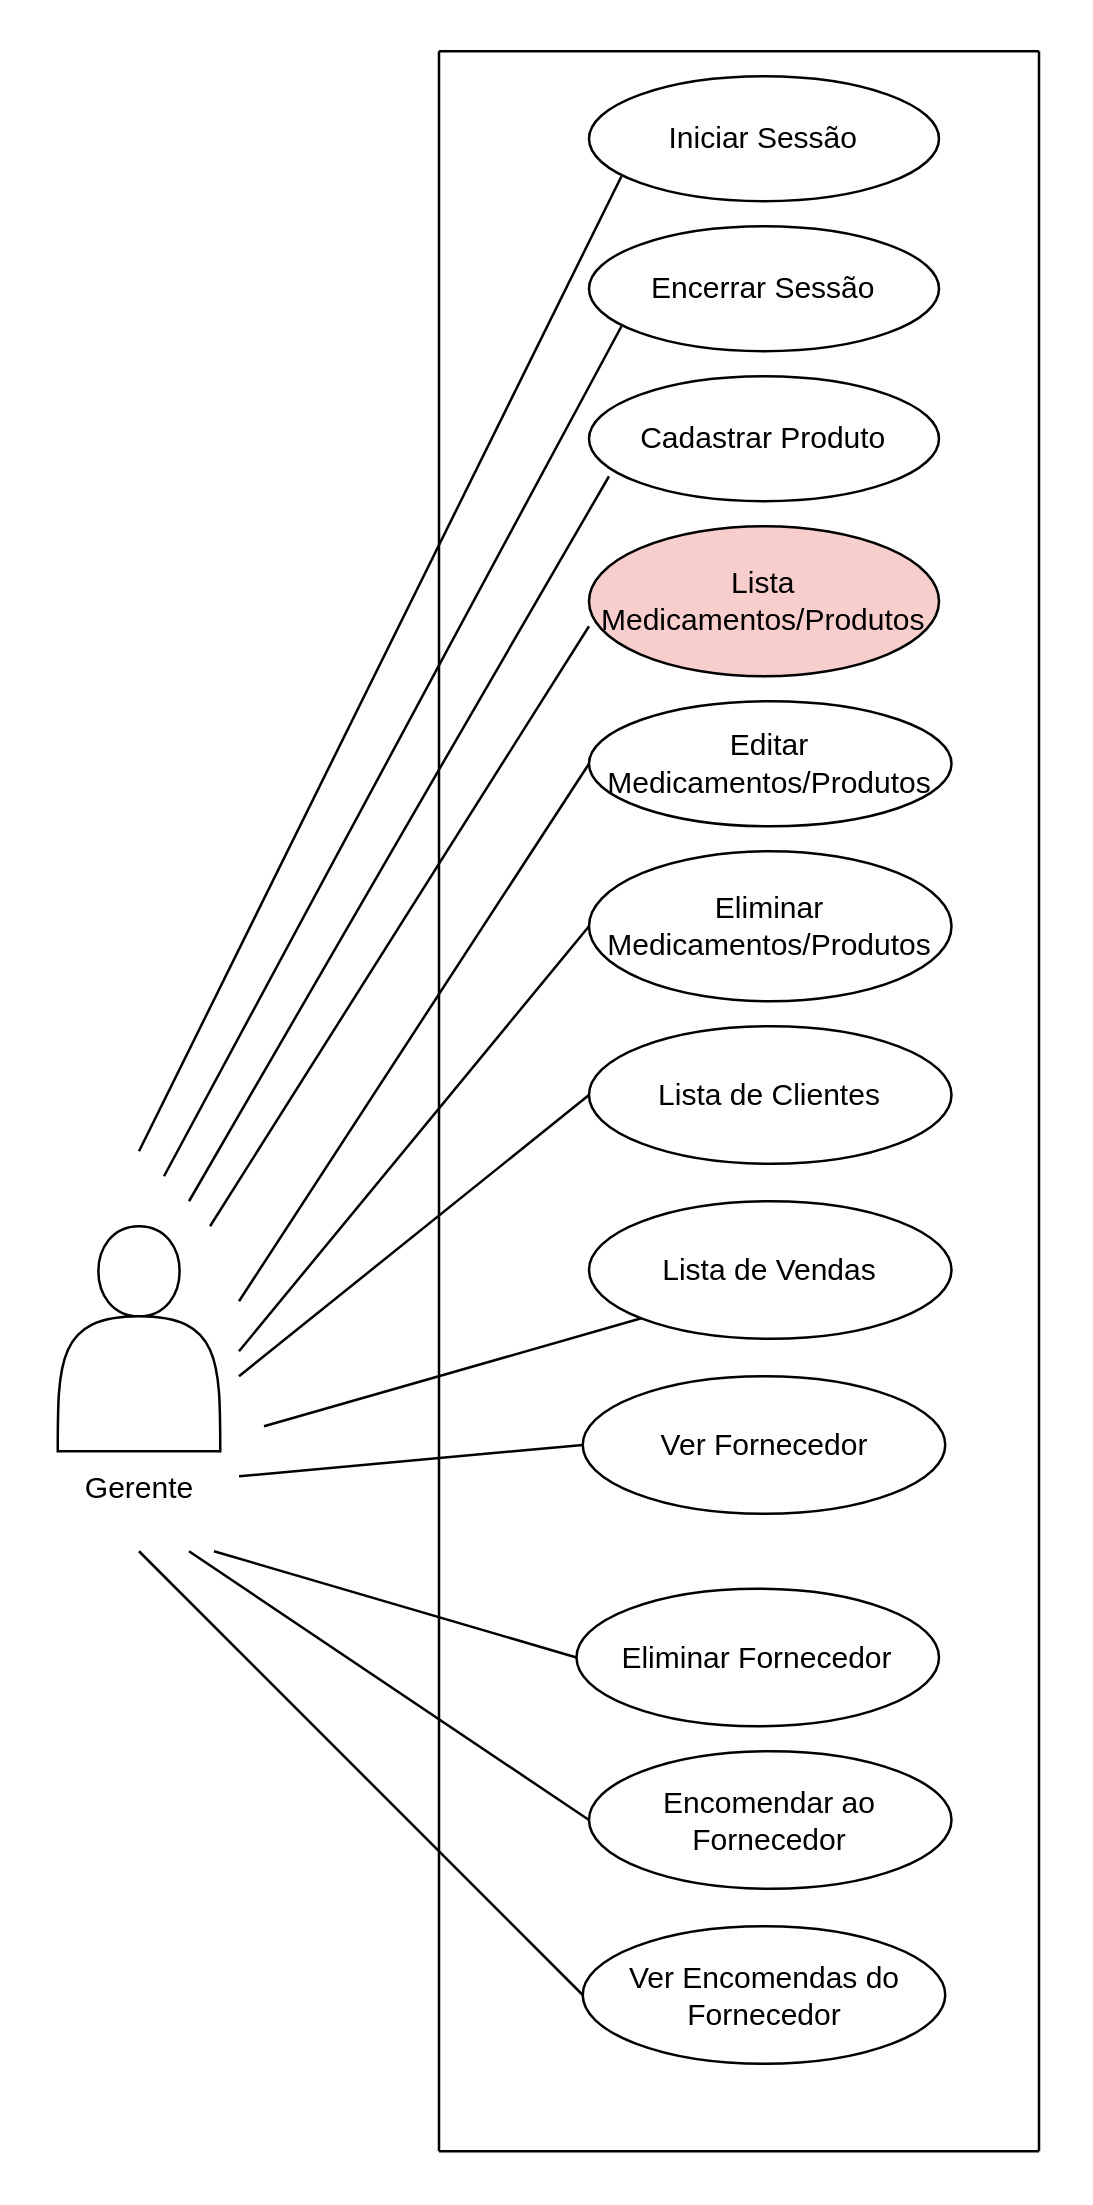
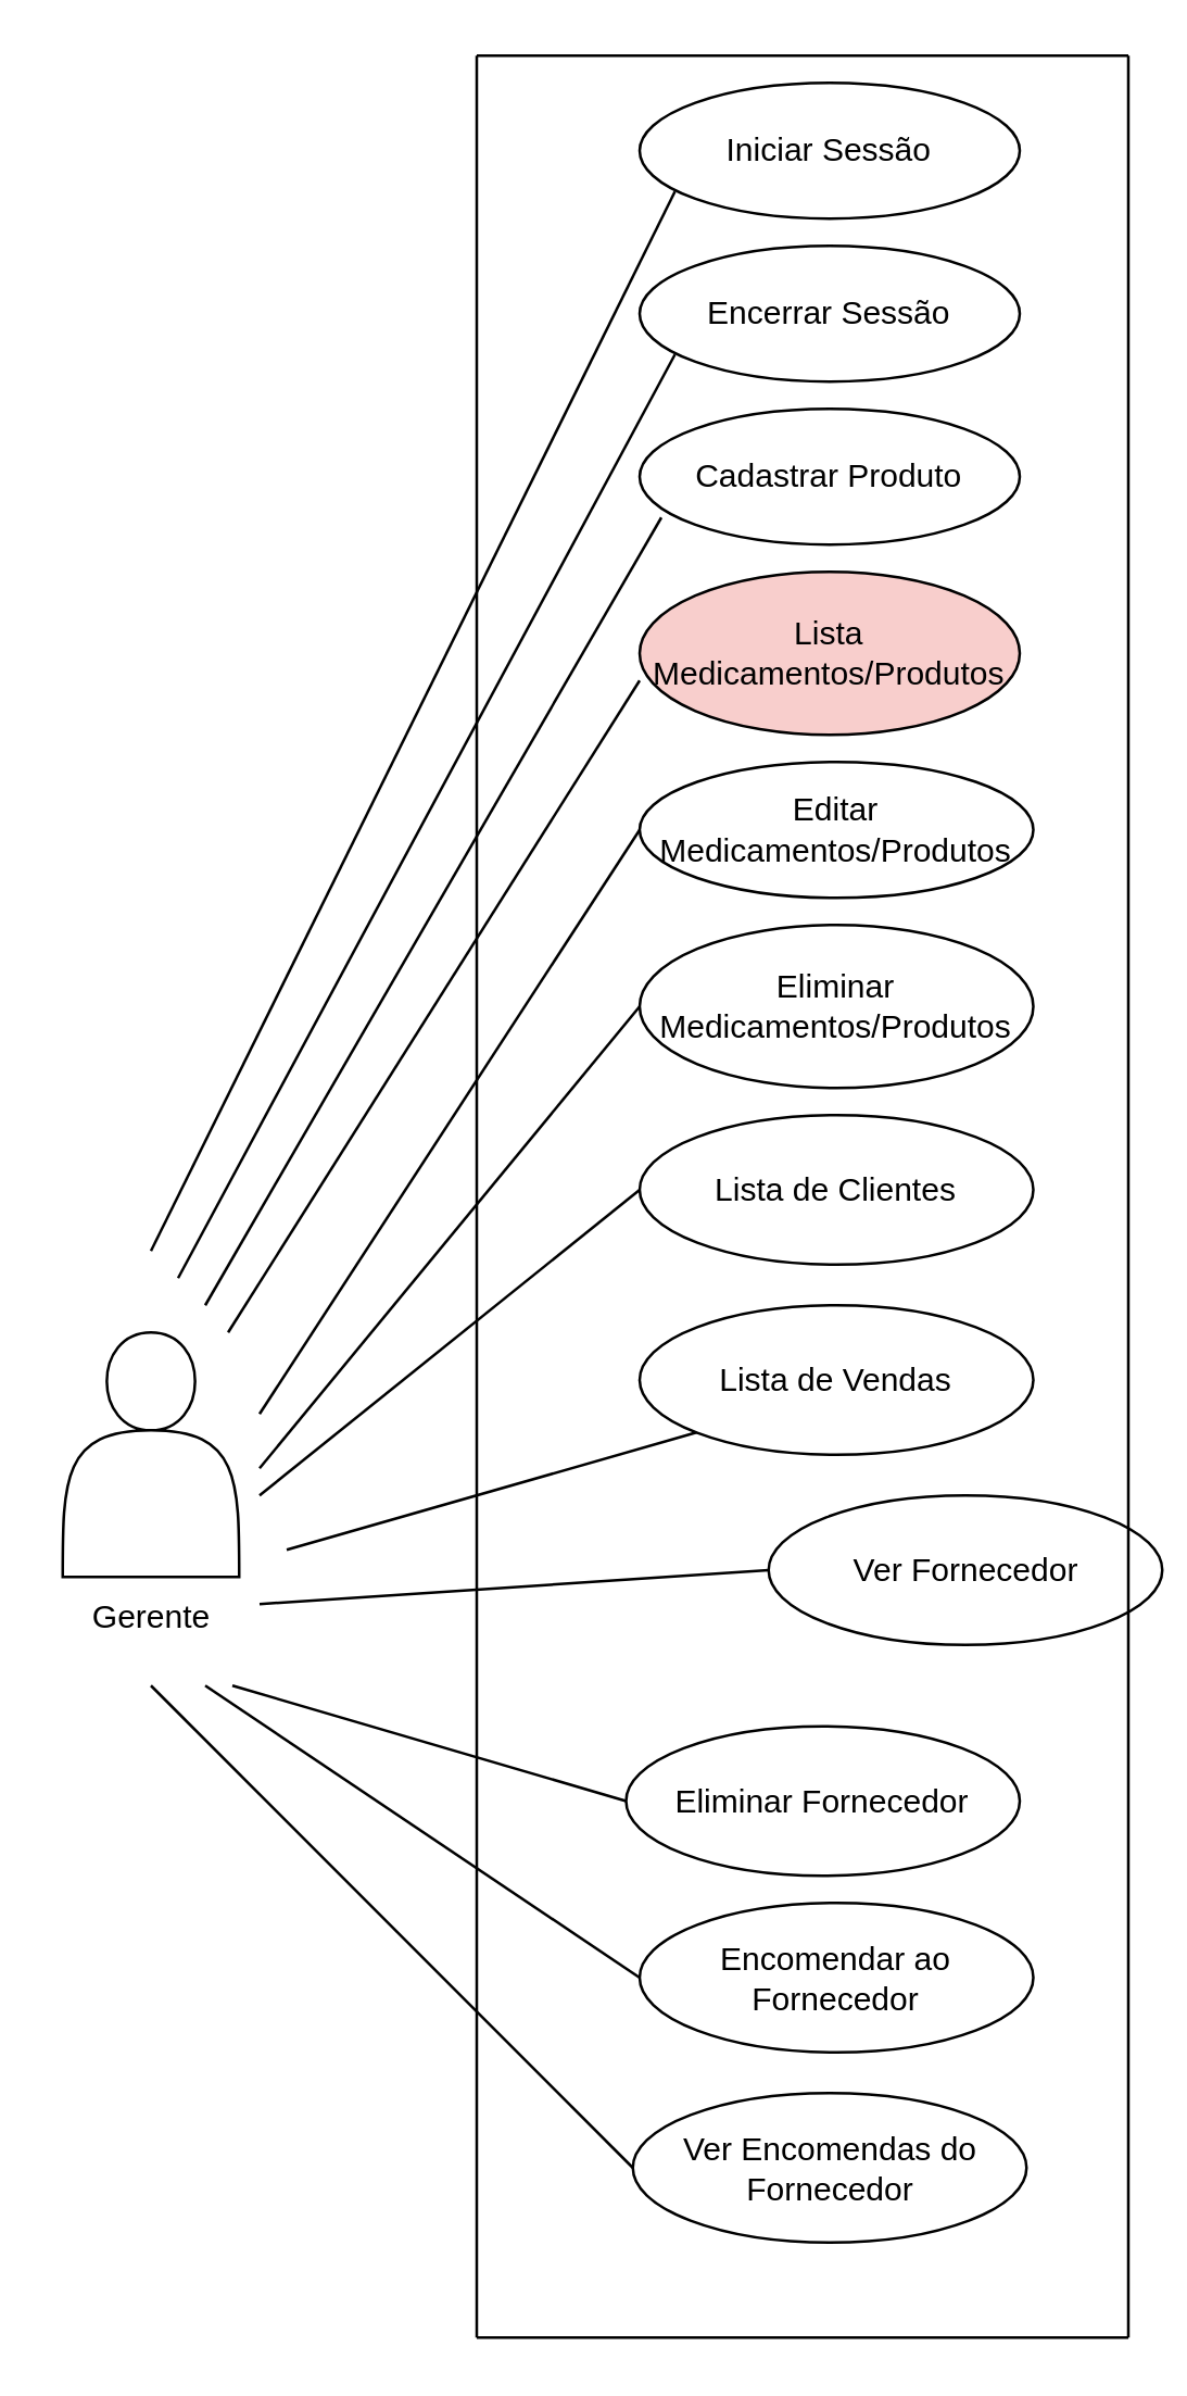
  <mxCell id="0" />
  <mxCell id="1" parent="0" />
  <mxCell id="2" value="Iniciar Sessão" style="ellipse;whiteSpace=wrap;html=1;" parent="1" vertex="1"><mxGeometry x="235" y="30" width="140" height="50" as="geometry" /></mxCell>
  <mxCell id="3" value="Encerrar Sessão" style="ellipse;whiteSpace=wrap;html=1;" parent="1" vertex="1"><mxGeometry x="235" y="90" width="140" height="50" as="geometry" /></mxCell>
  <mxCell id="4" value="Cadastrar Produto" style="ellipse;whiteSpace=wrap;html=1;" parent="1" vertex="1"><mxGeometry x="235" y="150" width="140" height="50" as="geometry" /></mxCell>
  <mxCell id="5" value="Lista Medicamentos/Produtos" style="ellipse;whiteSpace=wrap;html=1;fillColor=#f8cecc;" parent="1" vertex="1"><mxGeometry x="235" y="210" width="140" height="60" as="geometry" /></mxCell>
  <mxCell id="6" value="Editar Medicamentos/Produtos" style="ellipse;whiteSpace=wrap;html=1;" parent="1" vertex="1"><mxGeometry x="235" y="280" width="145" height="50" as="geometry" /></mxCell>
  <mxCell id="7" value="Eliminar Medicamentos/Produtos" style="ellipse;whiteSpace=wrap;html=1;" parent="1" vertex="1"><mxGeometry x="235" y="340" width="145" height="60" as="geometry" /></mxCell>
  <mxCell id="8" value="Lista de Clientes" style="ellipse;whiteSpace=wrap;html=1;" parent="1" vertex="1"><mxGeometry x="235" y="410" width="145" height="55" as="geometry" /></mxCell>
  <mxCell id="9" value="" style="shape=actor;whiteSpace=wrap;html=1;" parent="1" vertex="1"><mxGeometry x="22.5" y="490" width="65" height="90" as="geometry" /></mxCell>
  <mxCell id="10" value="Gerente" style="text;html=1;align=center;verticalAlign=middle;resizable=0;points=[];autosize=1;strokeColor=none;fillColor=none;" parent="1" vertex="1"><mxGeometry x="20" y="580" width="70" height="30" as="geometry" /></mxCell>
  <mxCell id="11" value="Lista de Vendas" style="ellipse;whiteSpace=wrap;html=1;" parent="1" vertex="1"><mxGeometry x="235" y="480" width="145" height="55" as="geometry" /></mxCell>
- <mxCell id="12" value="Ver Fornecedor" style="ellipse;whiteSpace=wrap;html=1;" parent="1" vertex="1"><mxGeometry x="232.5" y="550" width="145" height="55" as="geometry" /></mxCell>
+ <mxCell id="12" value="Ver Fornecedor" style="ellipse;whiteSpace=wrap;html=1;" parent="1" vertex="1"><mxGeometry x="282.5" y="550" width="145" height="55" as="geometry" /></mxCell>
  <mxCell id="13" value="Eliminar Fornecedor" style="ellipse;whiteSpace=wrap;html=1;" parent="1" vertex="1"><mxGeometry x="230" y="635" width="145" height="55" as="geometry" /></mxCell>
  <mxCell id="14" value="Encomendar ao Fornecedor" style="ellipse;whiteSpace=wrap;html=1;" parent="1" vertex="1"><mxGeometry x="235" y="700" width="145" height="55" as="geometry" /></mxCell>
  <mxCell id="15" value="Ver Encomendas do Fornecedor" style="ellipse;whiteSpace=wrap;html=1;" parent="1" vertex="1"><mxGeometry x="232.5" y="770" width="145" height="55" as="geometry" /></mxCell>
  <mxCell id="16" value="" style="endArrow=none;html=1;rounded=0;exitX=0;exitY=0.5;exitDx=0;exitDy=0;" parent="1" source="12" edge="1"><mxGeometry width="50" height="50" relative="1" as="geometry"><mxPoint x="15" y="680" as="sourcePoint" /><mxPoint x="95" y="590" as="targetPoint" /></mxGeometry></mxCell>
  <mxCell id="17" value="" style="endArrow=none;html=1;rounded=0;exitX=0;exitY=0.5;exitDx=0;exitDy=0;" parent="1" source="15" edge="1"><mxGeometry width="50" height="50" relative="1" as="geometry"><mxPoint x="155" y="920" as="sourcePoint" /><mxPoint x="55" y="620" as="targetPoint" /></mxGeometry></mxCell>
  <mxCell id="18" value="" style="endArrow=none;html=1;rounded=0;exitX=0;exitY=0.5;exitDx=0;exitDy=0;" parent="1" source="14" edge="1"><mxGeometry width="50" height="50" relative="1" as="geometry"><mxPoint x="155" y="920" as="sourcePoint" /><mxPoint x="75" y="620" as="targetPoint" /></mxGeometry></mxCell>
  <mxCell id="19" value="" style="endArrow=none;html=1;rounded=0;exitX=0;exitY=0.5;exitDx=0;exitDy=0;" parent="1" source="13" edge="1"><mxGeometry width="50" height="50" relative="1" as="geometry"><mxPoint x="155" y="920" as="sourcePoint" /><mxPoint x="85" y="620" as="targetPoint" /></mxGeometry></mxCell>
  <mxCell id="20" value="" style="endArrow=none;html=1;rounded=0;entryX=0;entryY=1;entryDx=0;entryDy=0;" parent="1" target="11" edge="1"><mxGeometry width="50" height="50" relative="1" as="geometry"><mxPoint x="105" y="570" as="sourcePoint" /><mxPoint x="205" y="680" as="targetPoint" /></mxGeometry></mxCell>
  <mxCell id="21" value="" style="endArrow=none;html=1;rounded=0;entryX=0;entryY=0.5;entryDx=0;entryDy=0;" parent="1" target="8" edge="1"><mxGeometry width="50" height="50" relative="1" as="geometry"><mxPoint x="95" y="550" as="sourcePoint" /><mxPoint x="205" y="680" as="targetPoint" /></mxGeometry></mxCell>
  <mxCell id="22" value="" style="endArrow=none;html=1;rounded=0;entryX=0;entryY=0.5;entryDx=0;entryDy=0;" parent="1" target="7" edge="1"><mxGeometry width="50" height="50" relative="1" as="geometry"><mxPoint x="95" y="540" as="sourcePoint" /><mxPoint x="232.5" y="442" as="targetPoint" /></mxGeometry></mxCell>
  <mxCell id="23" value="" style="endArrow=none;html=1;rounded=0;entryX=0;entryY=0.5;entryDx=0;entryDy=0;" parent="1" target="6" edge="1"><mxGeometry width="50" height="50" relative="1" as="geometry"><mxPoint x="95" y="520" as="sourcePoint" /><mxPoint x="252" y="532" as="targetPoint" /></mxGeometry></mxCell>
  <mxCell id="24" value="" style="endArrow=none;html=1;rounded=0;entryX=0;entryY=0.5;entryDx=0;entryDy=0;" parent="1" source="9" edge="1"><mxGeometry width="50" height="50" relative="1" as="geometry"><mxPoint x="87" y="440" as="sourcePoint" /><mxPoint x="235" y="250" as="targetPoint" /></mxGeometry></mxCell>
  <mxCell id="25" value="" style="endArrow=none;html=1;rounded=0;entryX=0;entryY=0.5;entryDx=0;entryDy=0;" parent="1" edge="1"><mxGeometry width="50" height="50" relative="1" as="geometry"><mxPoint x="75" y="480" as="sourcePoint" /><mxPoint x="243" y="190" as="targetPoint" /></mxGeometry></mxCell>
  <mxCell id="26" value="" style="endArrow=none;html=1;rounded=0;entryX=0;entryY=0.5;entryDx=0;entryDy=0;" parent="1" edge="1"><mxGeometry width="50" height="50" relative="1" as="geometry"><mxPoint x="65" y="470" as="sourcePoint" /><mxPoint x="248" y="130" as="targetPoint" /></mxGeometry></mxCell>
  <mxCell id="27" value="" style="endArrow=none;html=1;rounded=0;entryX=0;entryY=0.5;entryDx=0;entryDy=0;" parent="1" edge="1"><mxGeometry width="50" height="50" relative="1" as="geometry"><mxPoint x="55" y="460" as="sourcePoint" /><mxPoint x="248" y="70" as="targetPoint" /></mxGeometry></mxCell>
  <mxCell id="28" value="" style="endArrow=none;html=1;rounded=0;" parent="1" edge="1"><mxGeometry width="50" height="50" relative="1" as="geometry"><mxPoint x="175" y="860" as="sourcePoint" /><mxPoint x="175" y="20" as="targetPoint" /></mxGeometry></mxCell>
  <mxCell id="29" value="" style="endArrow=none;html=1;rounded=0;" parent="1" edge="1"><mxGeometry width="50" height="50" relative="1" as="geometry"><mxPoint x="415" y="860" as="sourcePoint" /><mxPoint x="415" y="20" as="targetPoint" /></mxGeometry></mxCell>
  <mxCell id="30" value="" style="endArrow=none;html=1;rounded=0;" parent="1" edge="1"><mxGeometry width="50" height="50" relative="1" as="geometry"><mxPoint x="175" y="860" as="sourcePoint" /><mxPoint x="415" y="860" as="targetPoint" /></mxGeometry></mxCell>
  <mxCell id="31" value="" style="endArrow=none;html=1;rounded=0;" parent="1" edge="1"><mxGeometry width="50" height="50" relative="1" as="geometry"><mxPoint x="175" y="20" as="sourcePoint" /><mxPoint x="415" y="20" as="targetPoint" /></mxGeometry></mxCell>
